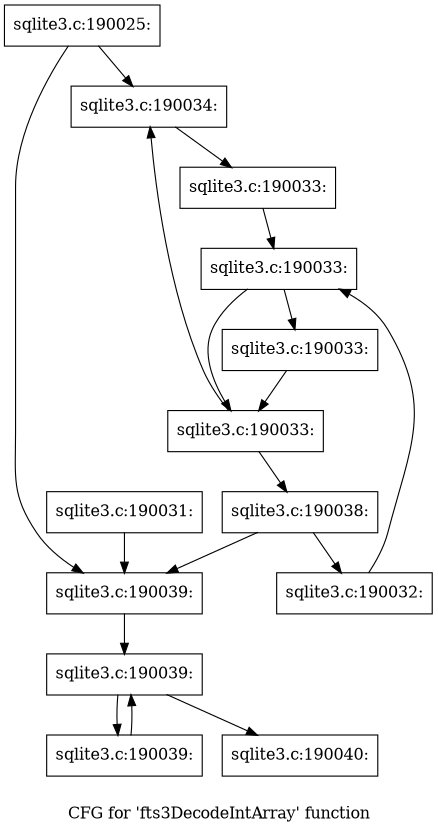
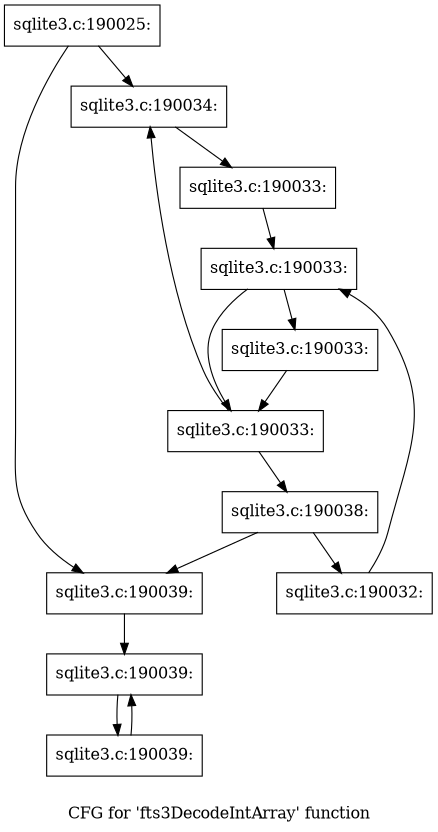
  digraph {
    label="CFG for 'fts3DecodeIntArray' function"
    node [shape=record]
    n1 [label="{sqlite3.c:190025:}"]
    n2 [label="{sqlite3.c:190039:}"]
    n3 [label="{sqlite3.c:190034:}"]
-   n4 [label="{sqlite3.c:190031:}"]
    n5 [label="{sqlite3.c:190039:}"]
    n6 [label="{sqlite3.c:190032:}"]
    n7 [label="{sqlite3.c:190033:}"]
    n8 [label="{sqlite3.c:190039:}"]
-   n9 [label="{sqlite3.c:190040:}"]
    n10 [label="{sqlite3.c:190033:}"]
    n11 [label="{sqlite3.c:190033:}"]
    n12 [label="{sqlite3.c:190038:}"]
    n13 [label="{sqlite3.c:190033:}"]
    n1 -> n2
    n1 -> n3
    n2 -> n5
    n3 -> n13
-   n4 -> n2
    n5 -> n8
-   n5 -> n9
    n6 -> n7
    n7 -> n10
    n7 -> n11
    n8 -> n5
    n10 -> n11
    n11 -> n3
    n11 -> n12
    n12 -> n2
    n12 -> n6
    n13 -> n7
  }
